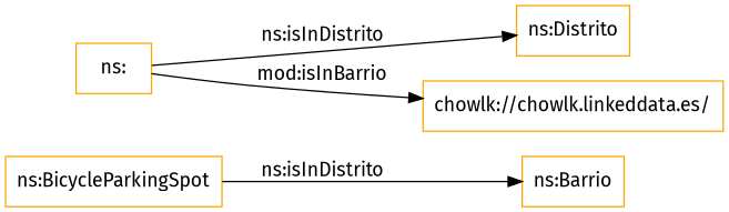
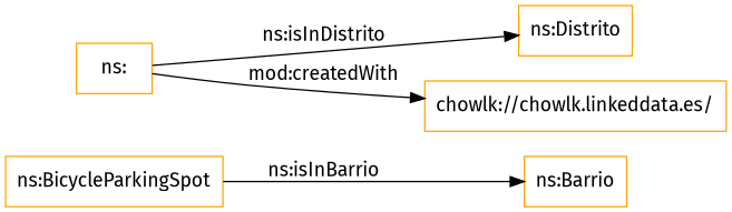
  digraph {
    fontname="Fira Sans"
    rankdir=LR
    node [color=orange fontname="Fira Sans" shape=rectangle]
    edge [fontname="Fira Sans"]
    "ns:BicycleParkingSpot"
    "ns:Barrio"
    "ns:"
    "ns:Distrito"
    n5 [label="chowlk://chowlk.linkeddata.es/"]
-   "ns:BicycleParkingSpot" -> "ns:Barrio" [label="ns:isInDistrito"]
+   "ns:BicycleParkingSpot" -> "ns:Barrio" [label="ns:isInBarrio"]
    "ns:" -> "ns:Distrito" [label="ns:isInDistrito"]
-   "ns:" -> n5 [label="mod:isInBarrio"]
+   "ns:" -> n5 [label="mod:createdWith"]
  }
